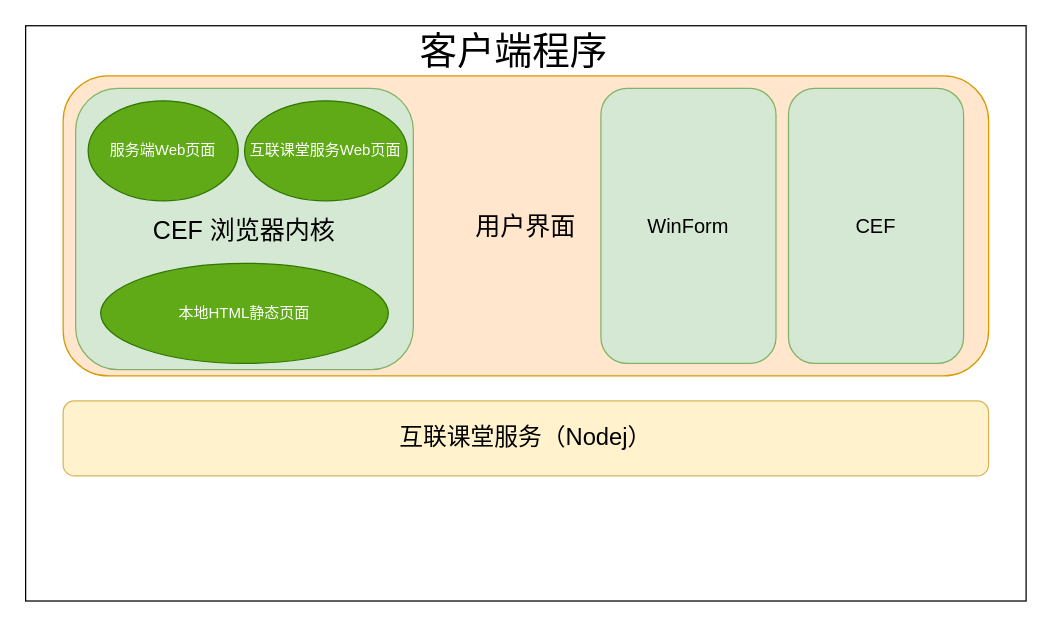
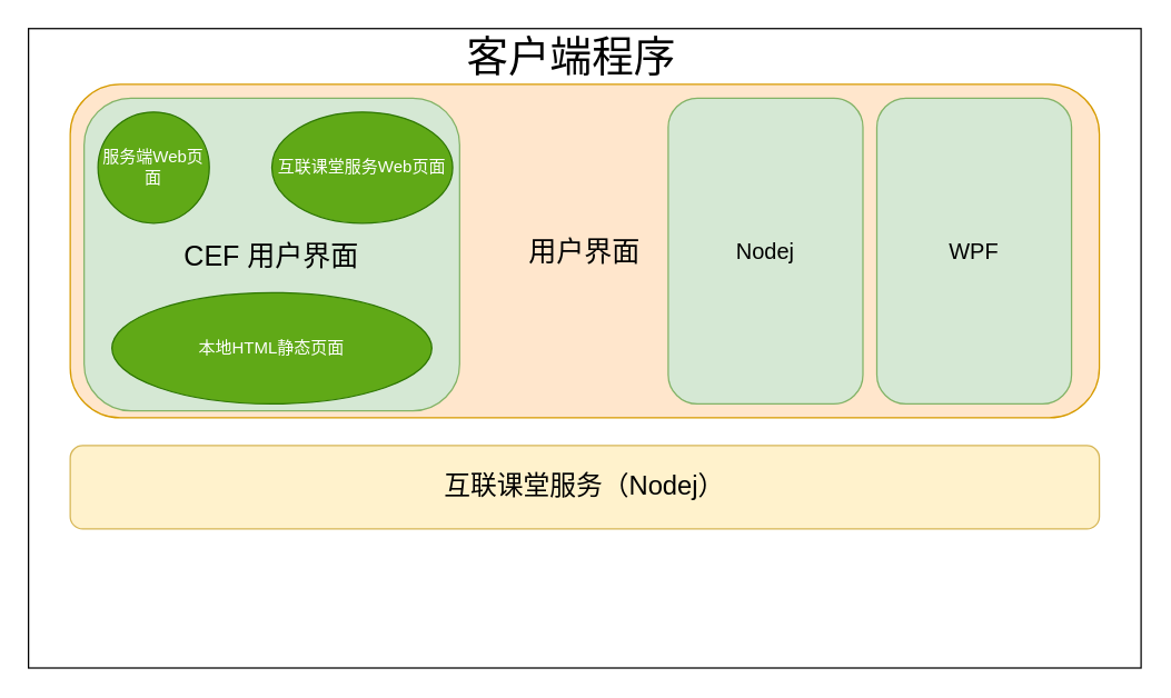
  <mxCell id="0" />
  <mxCell id="1" parent="0" />
  <mxCell id="2" value="" style="rounded=0;whiteSpace=wrap;html=1;" vertex="1" parent="1"><mxGeometry x="20" y="20" width="800" height="460" as="geometry" /></mxCell>
  <mxCell id="3" value="&lt;font style=&quot;font-size: 30px&quot;&gt;客户端程序&lt;/font&gt;" style="text;html=1;align=center;verticalAlign=middle;resizable=0;points=[];autosize=1;" vertex="1" parent="1"><mxGeometry x="325" y="25" width="170" height="30" as="geometry" /></mxCell>
  <mxCell id="4" value="&lt;font style=&quot;font-size: 19px&quot;&gt;互联课堂服务（Nodej）&lt;/font&gt;" style="rounded=1;whiteSpace=wrap;html=1;fillColor=#fff2cc;strokeColor=#d6b656;" vertex="1" parent="1"><mxGeometry x="50" y="320" width="740" height="60" as="geometry" /></mxCell>
  <mxCell id="5" value="&lt;font style=&quot;font-size: 20px&quot;&gt;用户界面&lt;/font&gt;" style="rounded=1;whiteSpace=wrap;html=1;fillColor=#ffe6cc;strokeColor=#d79b00;" vertex="1" parent="1"><mxGeometry x="50" y="60" width="740" height="240" as="geometry" /></mxCell>
- <mxCell id="6" value="&lt;font style=&quot;font-size: 20px&quot;&gt;CEF 浏览器内核&lt;/font&gt;" style="rounded=1;whiteSpace=wrap;html=1;fillColor=#d5e8d4;strokeColor=#82b366;" vertex="1" parent="1"><mxGeometry x="60" y="70" width="270" height="225" as="geometry" /></mxCell>
- <mxCell id="7" value="服务端Web页面" style="ellipse;whiteSpace=wrap;html=1;fillColor=#60a917;strokeColor=#2D7600;fontColor=#ffffff;" vertex="1" parent="1"><mxGeometry x="70" y="80" width="120" height="80" as="geometry" /></mxCell>
+ <mxCell id="6" value="&lt;font style=&quot;font-size: 20px&quot;&gt;CEF 用户界面&lt;/font&gt;" style="rounded=1;whiteSpace=wrap;html=1;fillColor=#d5e8d4;strokeColor=#82b366;" vertex="1" parent="1"><mxGeometry x="60" y="70" width="270" height="225" as="geometry" /></mxCell>
+ <mxCell id="7" value="服务端Web页面" style="ellipse;whiteSpace=wrap;html=1;fillColor=#60a917;strokeColor=#2D7600;fontColor=#ffffff;" vertex="1" parent="1"><mxGeometry x="70" y="80" width="80" height="80" as="geometry" /></mxCell>
  <mxCell id="8" value="本地HTML静态页面" style="ellipse;whiteSpace=wrap;html=1;fillColor=#60a917;strokeColor=#2D7600;fontColor=#ffffff;" vertex="1" parent="1"><mxGeometry x="80" y="210" width="230" height="80" as="geometry" /></mxCell>
  <mxCell id="9" value="互联课堂服务Web页面" style="ellipse;whiteSpace=wrap;html=1;fillColor=#60a917;strokeColor=#2D7600;fontColor=#ffffff;" vertex="1" parent="1"><mxGeometry x="195" y="80" width="130" height="80" as="geometry" /></mxCell>
- <mxCell id="10" value="&lt;font style=&quot;font-size: 16px&quot;&gt;WinForm&lt;/font&gt;" style="rounded=1;whiteSpace=wrap;html=1;fillColor=#d5e8d4;strokeColor=#82b366;" vertex="1" parent="1"><mxGeometry x="480" y="70" width="140" height="220" as="geometry" /></mxCell>
- <mxCell id="11" value="&lt;font style=&quot;font-size: 16px&quot;&gt;CEF&lt;/font&gt;" style="rounded=1;whiteSpace=wrap;html=1;fillColor=#d5e8d4;strokeColor=#82b366;" vertex="1" parent="1"><mxGeometry x="630" y="70" width="140" height="220" as="geometry" /></mxCell>
+ <mxCell id="10" value="&lt;font style=&quot;font-size: 16px&quot;&gt;Nodej&lt;/font&gt;" style="rounded=1;whiteSpace=wrap;html=1;fillColor=#d5e8d4;strokeColor=#82b366;" vertex="1" parent="1"><mxGeometry x="480" y="70" width="140" height="220" as="geometry" /></mxCell>
+ <mxCell id="11" value="&lt;font style=&quot;font-size: 16px&quot;&gt;WPF&lt;/font&gt;" style="rounded=1;whiteSpace=wrap;html=1;fillColor=#d5e8d4;strokeColor=#82b366;" vertex="1" parent="1"><mxGeometry x="630" y="70" width="140" height="220" as="geometry" /></mxCell>
